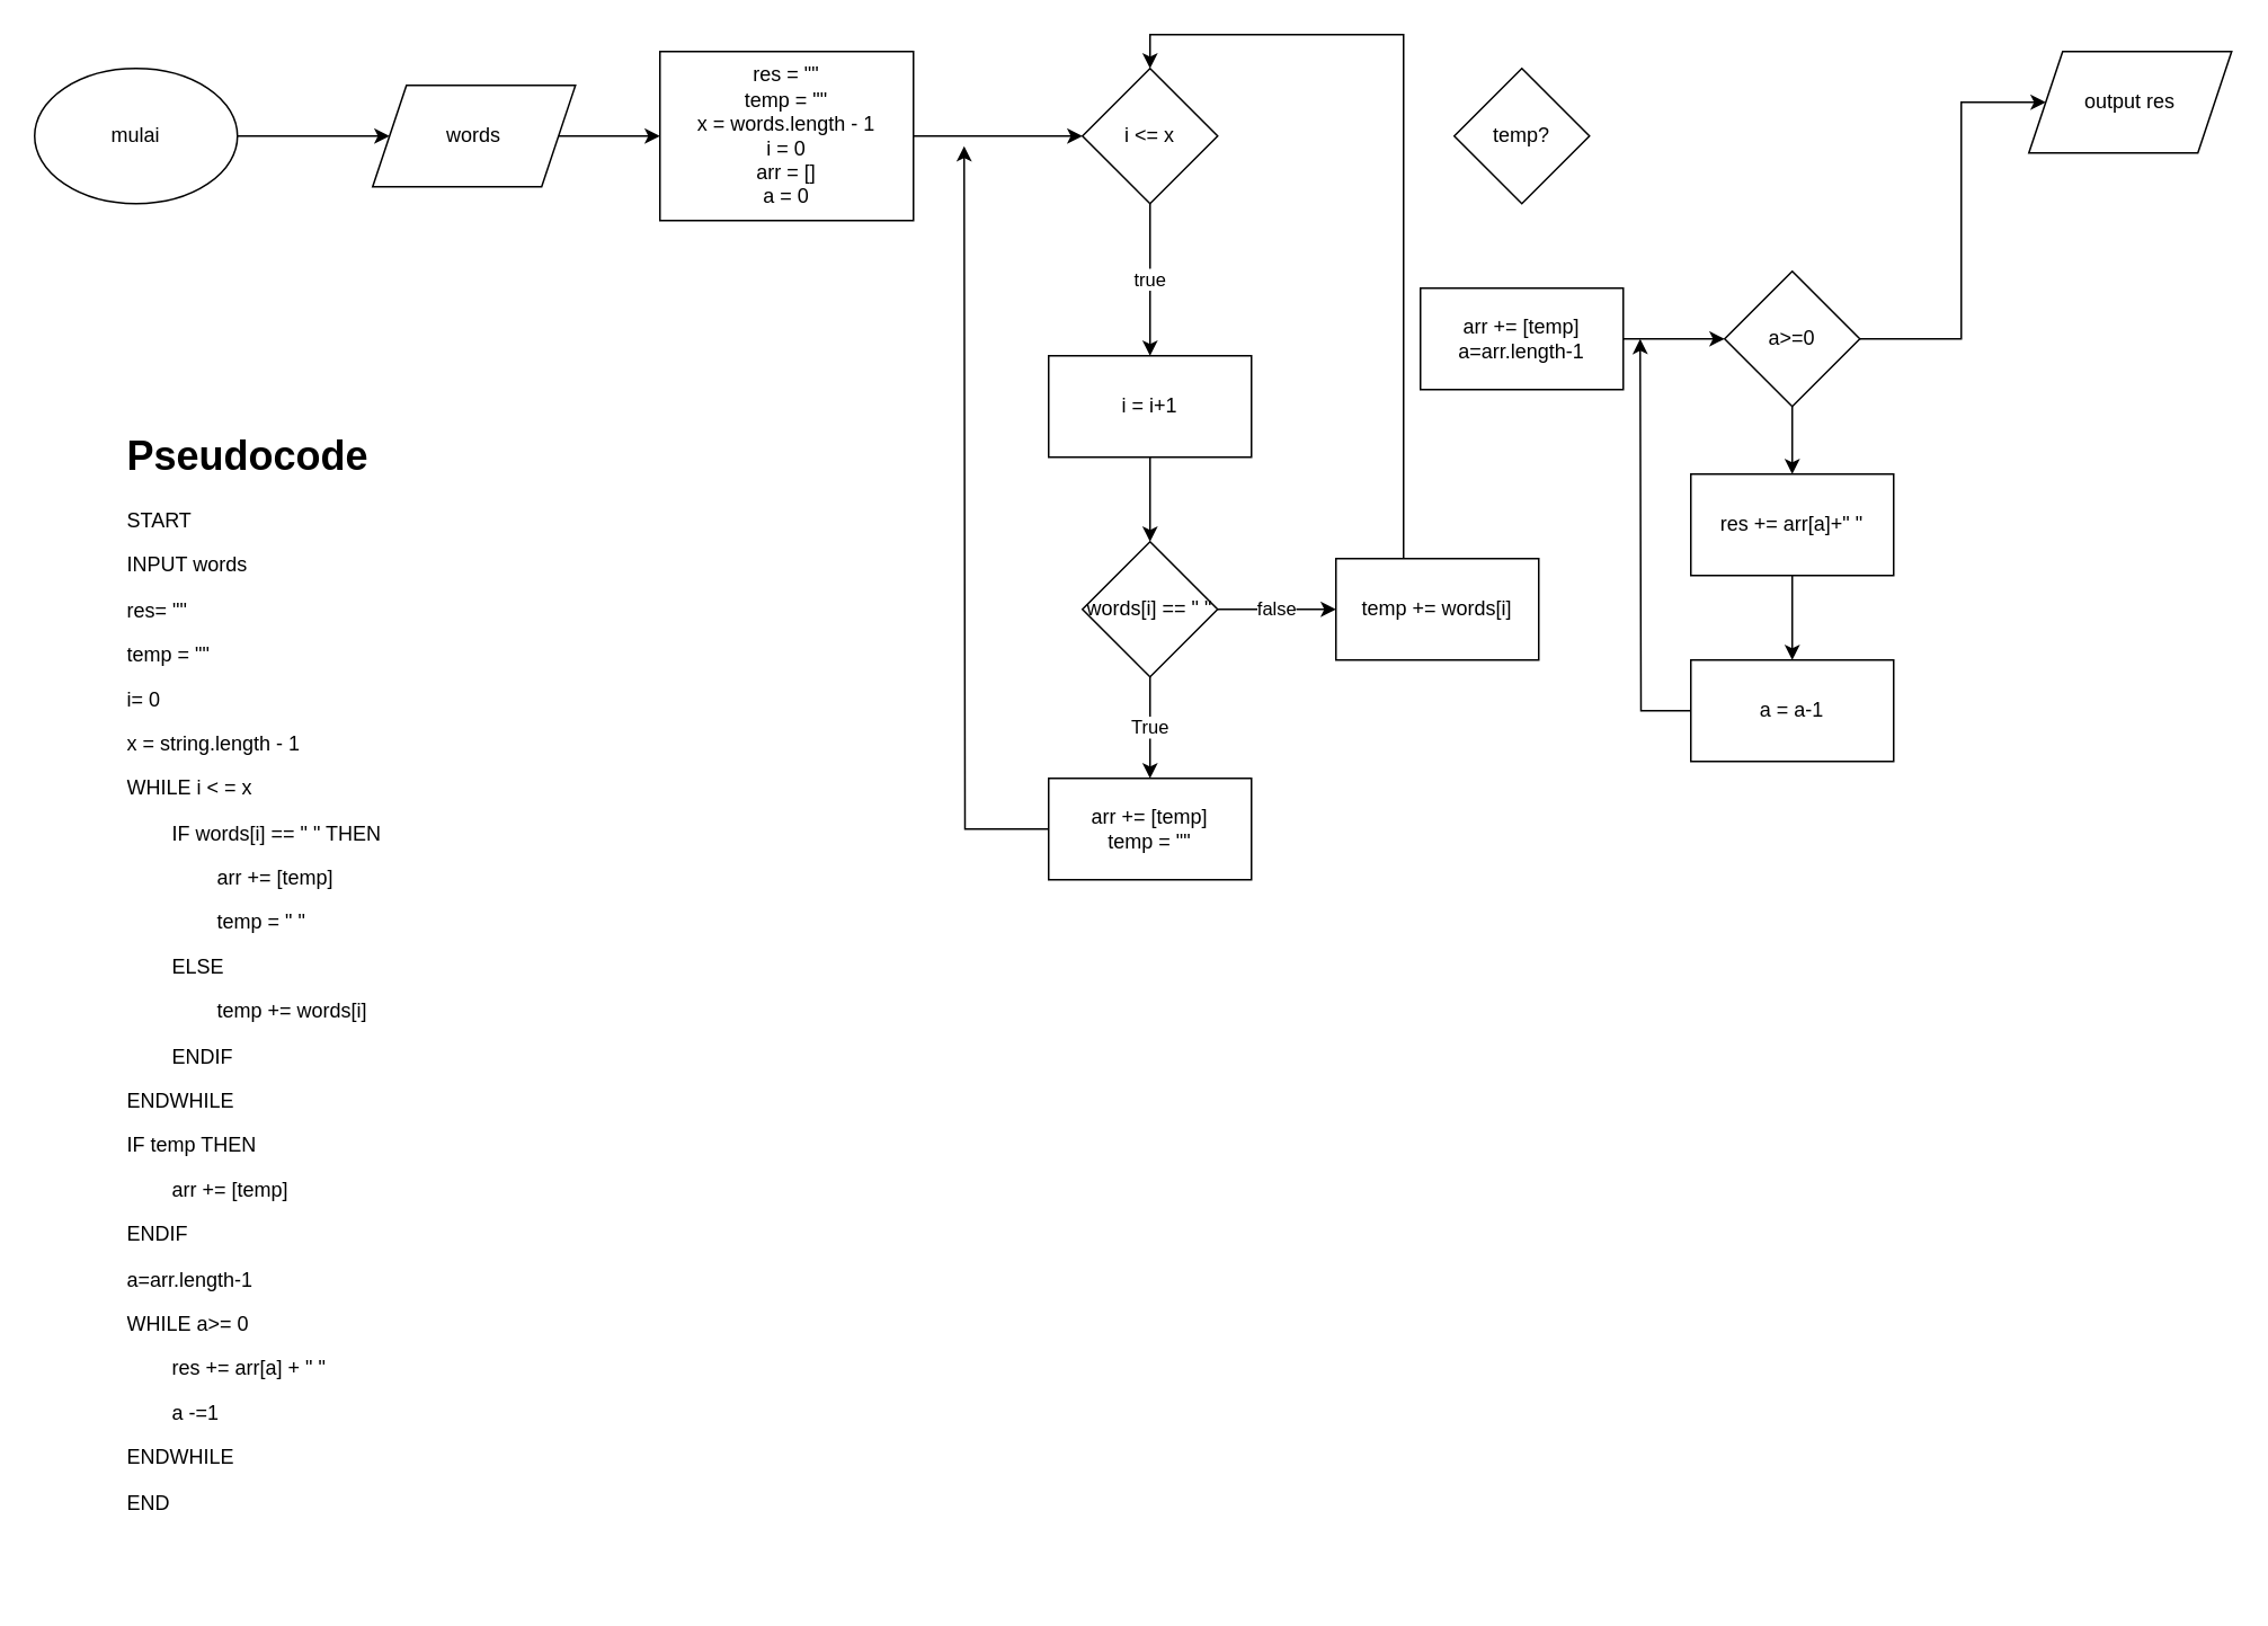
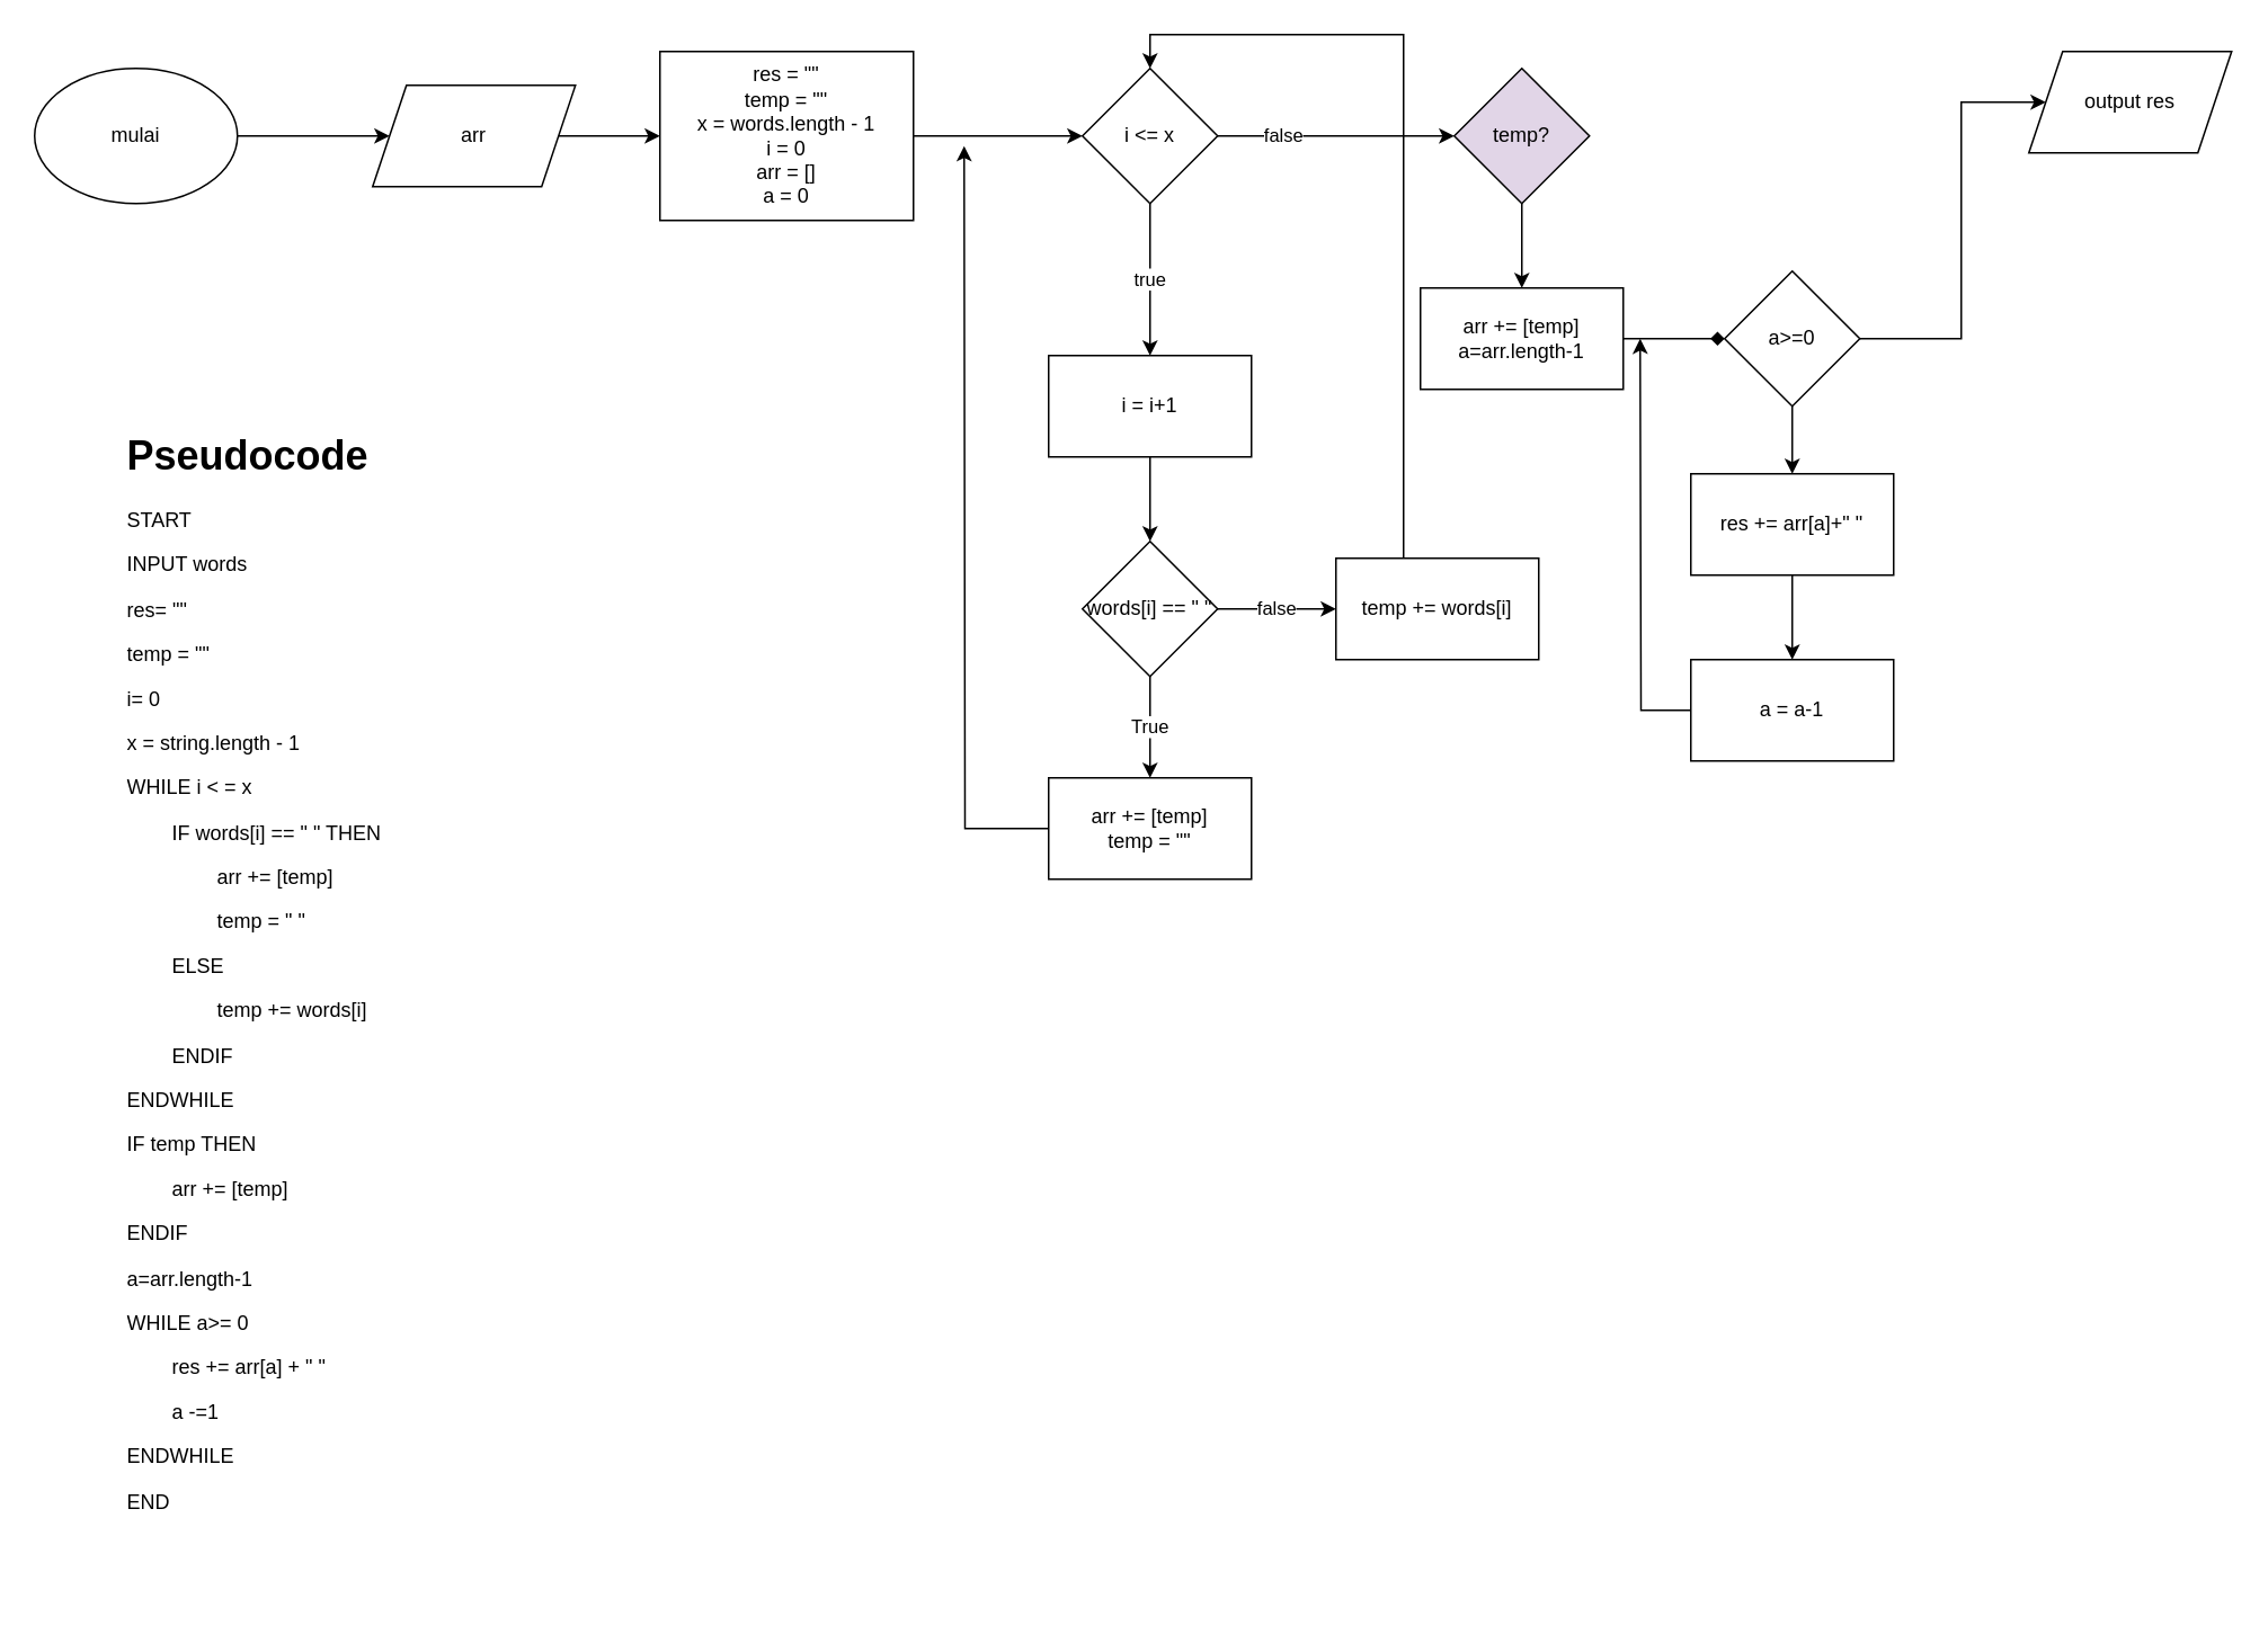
  <mxCell id="0" />
  <mxCell id="1" parent="0" />
  <mxCell id="2" value="" style="edgeStyle=orthogonalEdgeStyle;rounded=0;orthogonalLoop=1;jettySize=auto;html=1;" parent="1" source="3" target="5" edge="1"><mxGeometry relative="1" as="geometry" /></mxCell>
  <mxCell id="3" value="mulai" style="ellipse;whiteSpace=wrap;html=1;" parent="1" vertex="1"><mxGeometry x="20" y="40" width="120" height="80" as="geometry" /></mxCell>
  <mxCell id="4" value="" style="edgeStyle=orthogonalEdgeStyle;rounded=0;orthogonalLoop=1;jettySize=auto;html=1;" parent="1" source="5" target="7" edge="1"><mxGeometry relative="1" as="geometry" /></mxCell>
- <mxCell id="5" value="words" style="shape=parallelogram;perimeter=parallelogramPerimeter;whiteSpace=wrap;html=1;fixedSize=1;" parent="1" vertex="1"><mxGeometry x="220" y="50" width="120" height="60" as="geometry" /></mxCell>
+ <mxCell id="5" value="arr" style="shape=parallelogram;perimeter=parallelogramPerimeter;whiteSpace=wrap;html=1;fixedSize=1;" parent="1" vertex="1"><mxGeometry x="220" y="50" width="120" height="60" as="geometry" /></mxCell>
  <mxCell id="6" value="" style="edgeStyle=orthogonalEdgeStyle;rounded=0;orthogonalLoop=1;jettySize=auto;html=1;" parent="1" source="7" target="10" edge="1"><mxGeometry relative="1" as="geometry" /></mxCell>
  <mxCell id="7" value="res = &quot;&quot;&lt;br&gt;temp = &quot;&quot;&lt;br&gt;x = words.length - 1&lt;br&gt;i = 0&lt;br&gt;arr = []&lt;br&gt;a = 0" style="whiteSpace=wrap;html=1;" parent="1" vertex="1"><mxGeometry x="390" y="30" width="150" height="100" as="geometry" /></mxCell>
+ <mxCell id="8" value="false" style="edgeStyle=orthogonalEdgeStyle;rounded=0;orthogonalLoop=1;jettySize=auto;html=1;entryX=0;entryY=0.5;entryDx=0;entryDy=0;" parent="1" source="10" target="23" edge="1"><mxGeometry x="-0.44" relative="1" as="geometry"><mxPoint as="offset" /></mxGeometry></mxCell>
  <mxCell id="9" value="true" style="edgeStyle=orthogonalEdgeStyle;rounded=0;orthogonalLoop=1;jettySize=auto;html=1;" edge="1" parent="1" source="10"><mxGeometry relative="1" as="geometry"><mxPoint x="680" y="210" as="targetPoint" /></mxGeometry></mxCell>
  <mxCell id="10" value="i &amp;lt;= x" style="rhombus;whiteSpace=wrap;html=1;" parent="1" vertex="1"><mxGeometry x="640" y="40" width="80" height="80" as="geometry" /></mxCell>
  <mxCell id="11" value="" style="edgeStyle=orthogonalEdgeStyle;rounded=0;orthogonalLoop=1;jettySize=auto;html=1;" parent="1" source="12" target="15" edge="1"><mxGeometry relative="1" as="geometry" /></mxCell>
  <mxCell id="12" value="i = i+1" style="whiteSpace=wrap;html=1;" parent="1" vertex="1"><mxGeometry x="620" y="210" width="120" height="60" as="geometry" /></mxCell>
  <mxCell id="13" value="True" style="edgeStyle=orthogonalEdgeStyle;rounded=0;orthogonalLoop=1;jettySize=auto;html=1;" parent="1" source="15" target="17" edge="1"><mxGeometry relative="1" as="geometry" /></mxCell>
  <mxCell id="14" value="false" style="edgeStyle=orthogonalEdgeStyle;rounded=0;orthogonalLoop=1;jettySize=auto;html=1;" parent="1" source="15" target="19" edge="1"><mxGeometry relative="1" as="geometry" /></mxCell>
  <mxCell id="15" value="words[i] == &quot; &quot;" style="rhombus;whiteSpace=wrap;html=1;" parent="1" vertex="1"><mxGeometry x="640" y="320" width="80" height="80" as="geometry" /></mxCell>
  <mxCell id="16" style="edgeStyle=orthogonalEdgeStyle;rounded=0;orthogonalLoop=1;jettySize=auto;html=1;" parent="1" source="17" edge="1"><mxGeometry relative="1" as="geometry"><mxPoint x="570" y="86" as="targetPoint" /></mxGeometry></mxCell>
  <mxCell id="17" value="arr += [temp]&lt;br&gt;temp = &quot;&quot;" style="whiteSpace=wrap;html=1;" parent="1" vertex="1"><mxGeometry x="620" y="460" width="120" height="60" as="geometry" /></mxCell>
  <mxCell id="18" style="edgeStyle=orthogonalEdgeStyle;rounded=0;orthogonalLoop=1;jettySize=auto;html=1;entryX=0.5;entryY=0;entryDx=0;entryDy=0;" parent="1" source="19" target="10" edge="1"><mxGeometry relative="1" as="geometry"><Array as="points"><mxPoint x="830" y="20" /><mxPoint x="680" y="20" /></Array></mxGeometry></mxCell>
  <mxCell id="19" value="temp += words[i]" style="whiteSpace=wrap;html=1;" parent="1" vertex="1"><mxGeometry x="790" y="330" width="120" height="60" as="geometry" /></mxCell>
  <mxCell id="20" value="output res" style="shape=parallelogram;perimeter=parallelogramPerimeter;whiteSpace=wrap;html=1;fixedSize=1;" parent="1" vertex="1"><mxGeometry x="1200" y="30" width="120" height="60" as="geometry" /></mxCell>
  <mxCell id="21" value="&lt;h1&gt;Pseudocode&lt;/h1&gt;&lt;p&gt;START&lt;/p&gt;&lt;p&gt;INPUT words&lt;/p&gt;&lt;p&gt;res= &quot;&quot;&lt;/p&gt;&lt;p&gt;temp = &quot;&quot;&lt;/p&gt;&lt;p&gt;i= 0&lt;/p&gt;&lt;p&gt;x = string.length - 1&lt;/p&gt;&lt;p&gt;WHILE i &amp;lt; = x&lt;/p&gt;&lt;p&gt;&lt;span style=&quot;background-color: initial; white-space: pre;&quot;&gt;&#09;&lt;/span&gt;&lt;span style=&quot;background-color: initial;&quot;&gt;IF words[i] == &quot; &quot; THEN&lt;/span&gt;&lt;br&gt;&lt;/p&gt;&lt;p&gt;&lt;span style=&quot;white-space: pre;&quot;&gt;&#09;&lt;/span&gt;&lt;span style=&quot;white-space: pre;&quot;&gt;&#09;&lt;/span&gt;arr += [temp]&lt;br&gt;&lt;/p&gt;&lt;p&gt;&lt;span style=&quot;white-space: pre;&quot;&gt;&#09;&lt;/span&gt;&lt;span style=&quot;white-space: pre;&quot;&gt;&#09;&lt;/span&gt;temp = &quot; &quot;&lt;br&gt;&lt;/p&gt;&lt;p&gt;&lt;span style=&quot;white-space: pre;&quot;&gt;&#09;&lt;/span&gt;ELSE&amp;nbsp;&lt;br&gt;&lt;/p&gt;&lt;p&gt;&lt;span style=&quot;white-space: pre;&quot;&gt;&#09;&lt;/span&gt;&lt;span style=&quot;white-space: pre;&quot;&gt;&#09;&lt;/span&gt;temp += words[i]&lt;br&gt;&lt;/p&gt;&lt;p&gt;&lt;span style=&quot;white-space: pre;&quot;&gt;&#09;&lt;/span&gt;ENDIF&lt;br&gt;&lt;/p&gt;&lt;p&gt;ENDWHILE&lt;/p&gt;&lt;p&gt;IF temp THEN&lt;/p&gt;&lt;p&gt;&lt;span style=&quot;white-space: pre;&quot;&gt;&#09;&lt;/span&gt;arr += [temp]&lt;br&gt;&lt;/p&gt;&lt;p&gt;ENDIF&lt;/p&gt;&lt;p&gt;a=arr.length-1&lt;/p&gt;&lt;p&gt;WHILE a&amp;gt;= 0&lt;/p&gt;&lt;p&gt;&lt;span style=&quot;white-space: pre;&quot;&gt;&#09;&lt;/span&gt;res += arr[a] + &quot; &quot;&lt;br&gt;&lt;/p&gt;&lt;p&gt;&lt;span style=&quot;white-space: pre;&quot;&gt;&#09;&lt;/span&gt;a -=1&lt;br&gt;&lt;/p&gt;&lt;p&gt;ENDWHILE&lt;/p&gt;&lt;p&gt;&lt;span style=&quot;background-color: initial;&quot;&gt;END&lt;/span&gt;&lt;br&gt;&lt;/p&gt;" style="text;html=1;strokeColor=none;fillColor=none;spacing=5;spacingTop=-20;whiteSpace=wrap;overflow=hidden;rounded=0;" parent="1" vertex="1"><mxGeometry x="70" y="250" width="300" height="690" as="geometry" /></mxCell>
- <mxCell id="23" value="temp?" style="rhombus;whiteSpace=wrap;html=1;" vertex="1" parent="1"><mxGeometry x="860" y="40" width="80" height="80" as="geometry" /></mxCell>
- <mxCell id="24" value="" style="edgeStyle=orthogonalEdgeStyle;rounded=0;orthogonalLoop=1;jettySize=auto;html=1;" edge="1" parent="1" source="25" target="28"><mxGeometry relative="1" as="geometry" /></mxCell>
+ <mxCell id="22" value="" style="edgeStyle=orthogonalEdgeStyle;rounded=0;orthogonalLoop=1;jettySize=auto;html=1;" edge="1" parent="1" source="23" target="25"><mxGeometry relative="1" as="geometry" /></mxCell>
+ <mxCell id="23" value="temp?" style="rhombus;whiteSpace=wrap;html=1;fillColor=#e1d5e7;" vertex="1" parent="1"><mxGeometry x="860" y="40" width="80" height="80" as="geometry" /></mxCell>
+ <mxCell id="24" value="" style="edgeStyle=orthogonalEdgeStyle;rounded=0;orthogonalLoop=1;jettySize=auto;html=1;endArrow=diamond;" edge="1" parent="1" source="25" target="28"><mxGeometry relative="1" as="geometry" /></mxCell>
  <mxCell id="25" value="arr += [temp]&lt;br&gt;a=arr.length-1" style="whiteSpace=wrap;html=1;" vertex="1" parent="1"><mxGeometry x="840" y="170" width="120" height="60" as="geometry" /></mxCell>
  <mxCell id="26" value="" style="edgeStyle=orthogonalEdgeStyle;rounded=0;orthogonalLoop=1;jettySize=auto;html=1;" edge="1" parent="1" source="28" target="30"><mxGeometry relative="1" as="geometry" /></mxCell>
  <mxCell id="27" style="edgeStyle=orthogonalEdgeStyle;rounded=0;orthogonalLoop=1;jettySize=auto;html=1;entryX=0;entryY=0.5;entryDx=0;entryDy=0;" edge="1" parent="1" source="28" target="20"><mxGeometry relative="1" as="geometry"><Array as="points"><mxPoint x="1160" y="200" /><mxPoint x="1160" y="60" /></Array></mxGeometry></mxCell>
  <mxCell id="28" value="a&amp;gt;=0" style="rhombus;whiteSpace=wrap;html=1;" vertex="1" parent="1"><mxGeometry x="1020" y="160" width="80" height="80" as="geometry" /></mxCell>
  <mxCell id="29" value="" style="edgeStyle=orthogonalEdgeStyle;rounded=0;orthogonalLoop=1;jettySize=auto;html=1;" edge="1" parent="1" source="30" target="32"><mxGeometry relative="1" as="geometry" /></mxCell>
  <mxCell id="30" value="res += arr[a]+&quot; &quot;" style="whiteSpace=wrap;html=1;" vertex="1" parent="1"><mxGeometry x="1000" y="280" width="120" height="60" as="geometry" /></mxCell>
  <mxCell id="31" style="edgeStyle=orthogonalEdgeStyle;rounded=0;orthogonalLoop=1;jettySize=auto;html=1;" edge="1" parent="1" source="32"><mxGeometry relative="1" as="geometry"><mxPoint x="970" y="200" as="targetPoint" /></mxGeometry></mxCell>
  <mxCell id="32" value="a = a-1" style="whiteSpace=wrap;html=1;" vertex="1" parent="1"><mxGeometry x="1000" y="390" width="120" height="60" as="geometry" /></mxCell>
